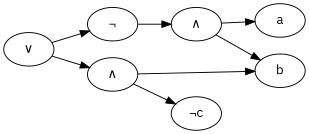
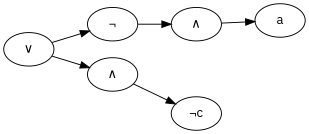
  digraph {
    rankdir=LR
    fontname="IBM Plex Sans"
    node [fontname="IBM Plex Sans"]
    edge [fontname="IBM Plex Sans"]
    n1 [label=a]
-   n2 [label=b]
    n3 [label="¬c"]
    n4 [label="∨"]
    n5 [label="¬"]
    n6 [label="∧"]
    n7 [label="∧"]
    n4 -> n5
    n4 -> n6
    n5 -> n7
-   n6 -> n2
    n6 -> n3
    n7 -> n1
-   n7 -> n2
  }
